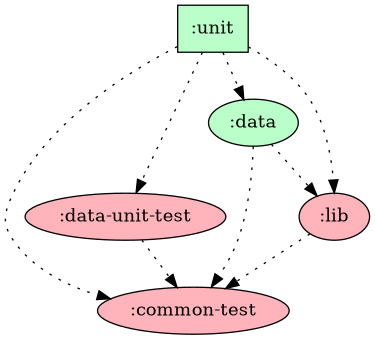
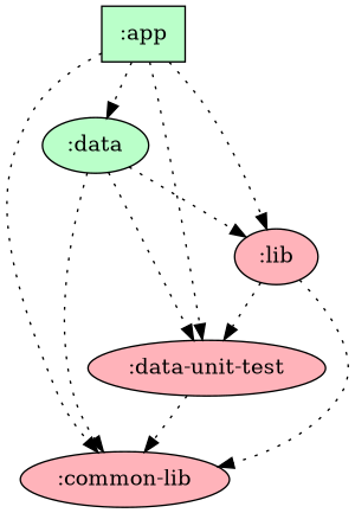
  digraph {
    fontsize=30
    labelloc=t
    rankdir=TB
    ranksep=0.5
    node [fillcolor="#ffb3ba" style=filled]
    edge [style=dotted]
-   ":app" [fillcolor="#baffc9" shape=box label=":unit"]
-   ":common-lib" [label=":common-test"]
+   ":app" [fillcolor="#baffc9" shape=box]
+   ":common-lib"
    n3 [label=":data-unit-test"]
    ":data" [fillcolor="#baffc9"]
    n5 [label=":lib"]
    subgraph sub_1 {
      rank=same
      ":app"
    }
    ":app" -> ":common-lib"
    ":app" -> n3
    ":app" -> ":data"
    ":app" -> n5
    n3 -> ":common-lib"
    ":data" -> ":common-lib"
+   ":data" -> n3
    ":data" -> n5
    n5 -> ":common-lib"
+   n5 -> n3
  }
